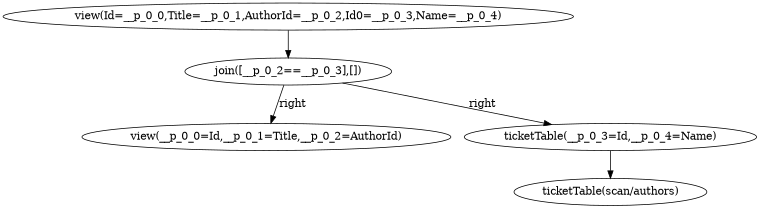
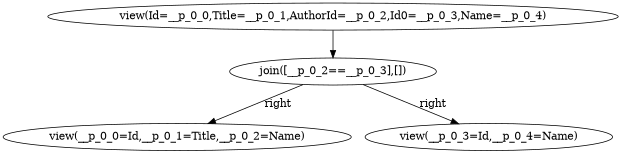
  digraph {
-   n1 [label="ticketTable(scan/authors)"]
-   n2 [label="view(__p_0_0=Id,__p_0_1=Title,__p_0_2=AuthorId)"]
-   n3 [label="ticketTable(__p_0_3=Id,__p_0_4=Name)"]
+   n2 [label="view(__p_0_0=Id,__p_0_1=Title,__p_0_2=Name)"]
+   n3 [label="view(__p_0_3=Id,__p_0_4=Name)"]
    n4 [label="join([__p_0_2==__p_0_3],[])"]
    n5 [label="view(Id=__p_0_0,Title=__p_0_1,AuthorId=__p_0_2,Id0=__p_0_3,Name=__p_0_4)"]
-   n3 -> n1
    n4 -> n2 [label=right]
    n4 -> n3 [label=right]
    n5 -> n4
  }
